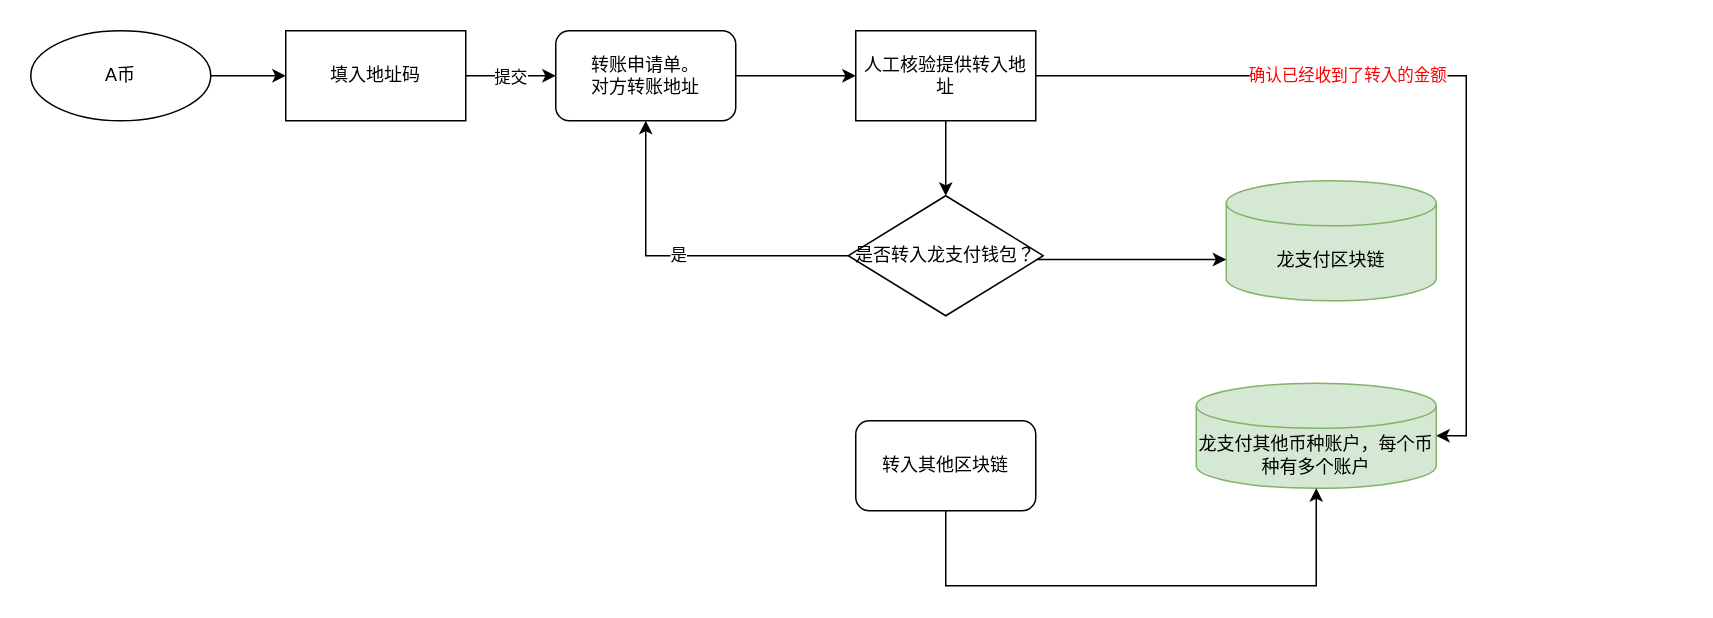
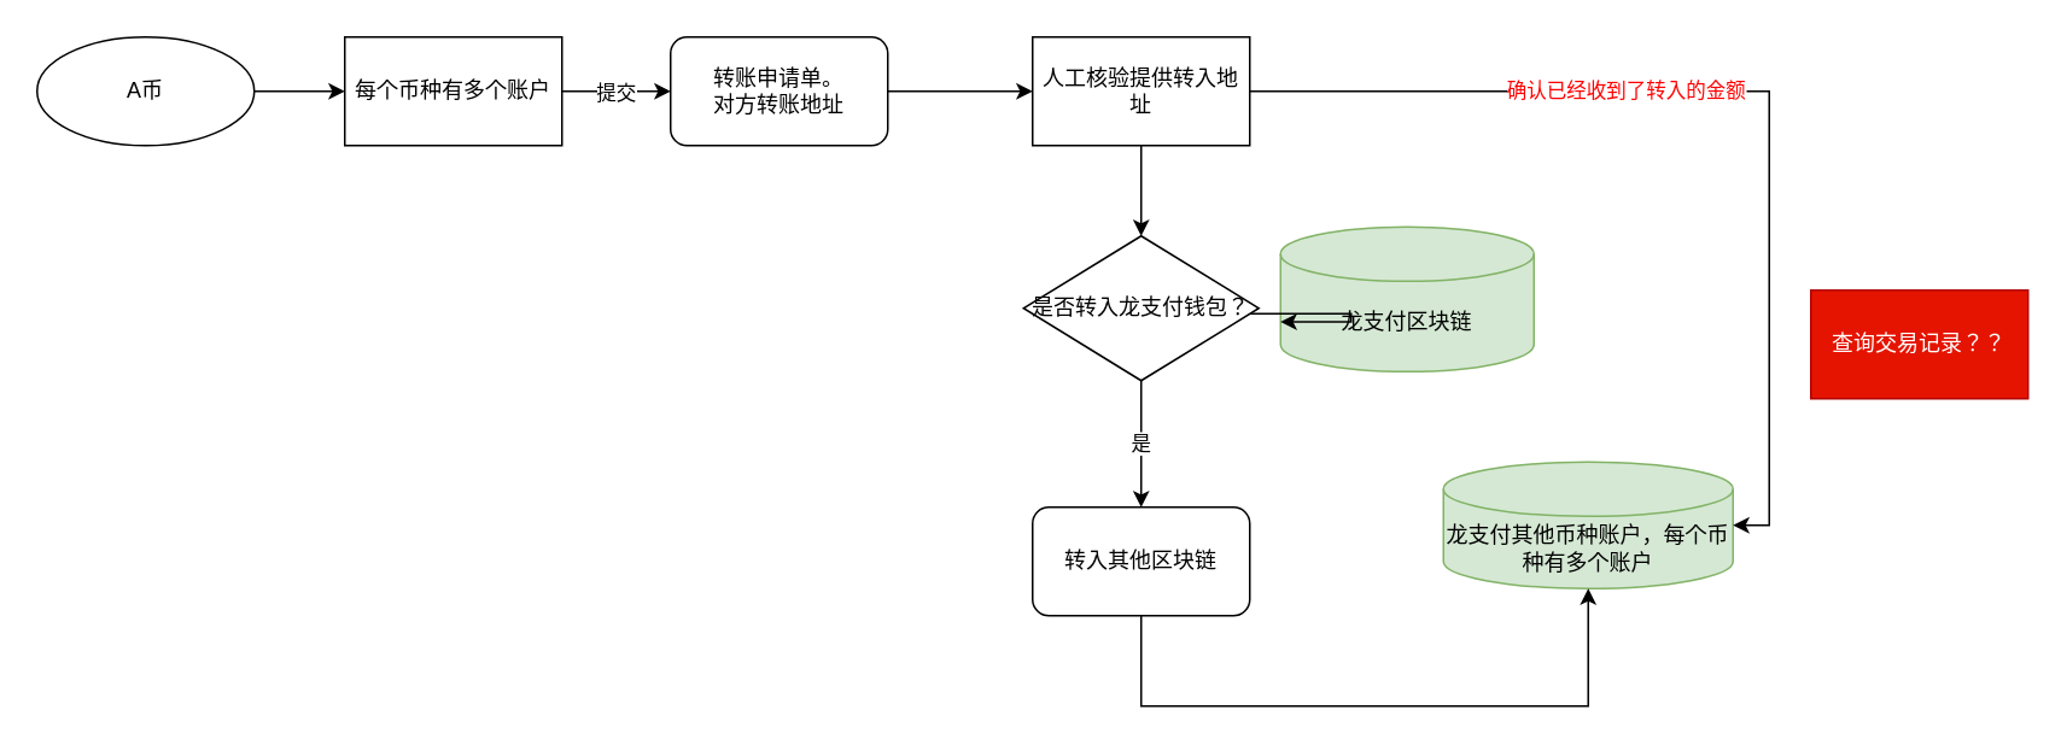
  <mxCell id="0" />
  <mxCell id="1" parent="0" />
  <mxCell id="2" style="edgeStyle=orthogonalEdgeStyle;rounded=0;orthogonalLoop=1;jettySize=auto;html=1;entryX=0;entryY=0.5;entryDx=0;entryDy=0;" edge="1" parent="1" source="3" target="6"><mxGeometry relative="1" as="geometry" /></mxCell>
  <mxCell id="3" value="A币" style="ellipse;whiteSpace=wrap;html=1;" vertex="1" parent="1"><mxGeometry x="20" y="20" width="120" height="60" as="geometry" /></mxCell>
  <mxCell id="4" style="edgeStyle=orthogonalEdgeStyle;rounded=0;orthogonalLoop=1;jettySize=auto;html=1;" edge="1" parent="1" source="6" target="9"><mxGeometry relative="1" as="geometry" /></mxCell>
  <mxCell id="5" value="提交" style="edgeLabel;html=1;align=center;verticalAlign=middle;resizable=0;points=[];" vertex="1" connectable="0" parent="4"><mxGeometry x="-0.319" y="-3" relative="1" as="geometry"><mxPoint x="9" y="-3" as="offset" /></mxGeometry></mxCell>
- <mxCell id="6" value="填入地址码" style="rounded=0;whiteSpace=wrap;html=1;" vertex="1" parent="1"><mxGeometry x="190" y="20" width="120" height="60" as="geometry" /></mxCell>
- <mxCell id="7" value="龙支付区块链" style="shape=cylinder3;whiteSpace=wrap;html=1;boundedLbl=1;backgroundOutline=1;size=15;fillColor=#d5e8d4;strokeColor=#82b366;" vertex="1" parent="1"><mxGeometry x="817" y="120" width="140" height="80" as="geometry" /></mxCell>
+ <mxCell id="6" value="每个币种有多个账户" style="rounded=0;whiteSpace=wrap;html=1;" vertex="1" parent="1"><mxGeometry x="190" y="20" width="120" height="60" as="geometry" /></mxCell>
+ <mxCell id="7" value="龙支付区块链" style="shape=cylinder3;whiteSpace=wrap;html=1;boundedLbl=1;backgroundOutline=1;size=15;fillColor=#d5e8d4;strokeColor=#82b366;" vertex="1" parent="1"><mxGeometry x="707" y="125" width="140" height="80" as="geometry" /></mxCell>
  <mxCell id="8" style="edgeStyle=orthogonalEdgeStyle;rounded=0;orthogonalLoop=1;jettySize=auto;html=1;entryX=0;entryY=0.5;entryDx=0;entryDy=0;" edge="1" parent="1" source="9" target="15"><mxGeometry relative="1" as="geometry" /></mxCell>
  <mxCell id="9" value="转账申请单。&lt;br&gt;对方转账地址" style="rounded=1;whiteSpace=wrap;html=1;" vertex="1" parent="1"><mxGeometry x="370" y="20" width="120" height="60" as="geometry" /></mxCell>
  <mxCell id="10" value="龙支付其他币种账户，每个币种有多个账户" style="shape=cylinder3;whiteSpace=wrap;html=1;boundedLbl=1;backgroundOutline=1;size=15;fillColor=#d5e8d4;strokeColor=#82b366;" vertex="1" parent="1"><mxGeometry x="797" y="255" width="160" height="70" as="geometry" /></mxCell>
  <mxCell id="11" style="edgeStyle=orthogonalEdgeStyle;rounded=0;orthogonalLoop=1;jettySize=auto;html=1;entryX=0.5;entryY=1;entryDx=0;entryDy=0;entryPerimeter=0;exitX=0.5;exitY=1;exitDx=0;exitDy=0;" edge="1" parent="1" source="20" target="10"><mxGeometry relative="1" as="geometry"><Array as="points"><mxPoint x="630" y="390" /><mxPoint x="877" y="390" /></Array></mxGeometry></mxCell>
  <mxCell id="12" style="edgeStyle=orthogonalEdgeStyle;rounded=0;orthogonalLoop=1;jettySize=auto;html=1;entryX=0.5;entryY=0;entryDx=0;entryDy=0;" edge="1" parent="1" source="15" target="19"><mxGeometry relative="1" as="geometry" /></mxCell>
  <mxCell id="13" style="edgeStyle=orthogonalEdgeStyle;rounded=0;orthogonalLoop=1;jettySize=auto;html=1;entryX=1;entryY=0.5;entryDx=0;entryDy=0;entryPerimeter=0;" edge="1" parent="1" source="15" target="10"><mxGeometry relative="1" as="geometry" /></mxCell>
  <mxCell id="14" value="确认已经收到了转入的金额" style="edgeLabel;html=1;align=center;verticalAlign=middle;resizable=0;points=[];fontColor=#FF0000;" vertex="1" connectable="0" parent="13"><mxGeometry x="-0.242" y="1" relative="1" as="geometry"><mxPoint as="offset" /></mxGeometry></mxCell>
  <mxCell id="15" value="人工核验提供转入地址" style="rounded=0;whiteSpace=wrap;html=1;" vertex="1" parent="1"><mxGeometry x="570" y="20" width="120" height="60" as="geometry" /></mxCell>
+ <mxCell id="16" value="查询交易记录？？" style="rounded=0;whiteSpace=wrap;html=1;fillColor=#e51400;strokeColor=#B20000;fontColor=#ffffff;" vertex="1" parent="1"><mxGeometry x="1000" y="160" width="120" height="60" as="geometry" /></mxCell>
  <mxCell id="17" style="edgeStyle=orthogonalEdgeStyle;rounded=0;orthogonalLoop=1;jettySize=auto;html=1;entryX=0;entryY=0;entryDx=0;entryDy=52.5;entryPerimeter=0;" edge="1" parent="1" source="19" target="7"><mxGeometry relative="1" as="geometry"><Array as="points"><mxPoint x="746" y="173" /></Array></mxGeometry></mxCell>
- <mxCell id="18" value="是" style="edgeStyle=orthogonalEdgeStyle;rounded=0;orthogonalLoop=1;jettySize=auto;html=1;" edge="1" parent="1" source="19" target="9"><mxGeometry relative="1" as="geometry" /></mxCell>
+ <mxCell id="18" value="是" style="edgeStyle=orthogonalEdgeStyle;rounded=0;orthogonalLoop=1;jettySize=auto;html=1;" edge="1" parent="1" source="19" target="20"><mxGeometry relative="1" as="geometry" /></mxCell>
  <mxCell id="19" value="是否转入龙支付钱包？" style="rhombus;whiteSpace=wrap;html=1;" vertex="1" parent="1"><mxGeometry x="565" y="130" width="130" height="80" as="geometry" /></mxCell>
  <mxCell id="20" value="转入其他区块链" style="rounded=1;whiteSpace=wrap;html=1;" vertex="1" parent="1"><mxGeometry x="570" y="280" width="120" height="60" as="geometry" /></mxCell>
